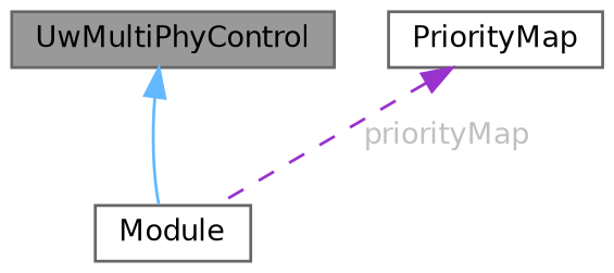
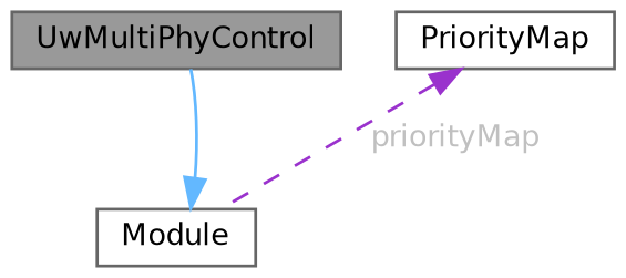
  digraph {
    node [color=gray40 fillcolor=white fontname=Helvetica fontsize=10 shape=box style=filled]
    edge [dir=back fontname=Helvetica fontsize=10 labelfontname=Helvetica labelfontsize=10]
    n1 [fillcolor=grey60 fontcolor=black height=0.2 label=UwMultiPhyControl width=0.4]
    n2 [height=0.2 label=Module width=0.4]
    n3 [height=0.2 label=PriorityMap width=0.4]
-   n1 -> n2 [color=steelblue1 style=solid]
+   n2 -> n1 [color=steelblue1 style=solid]
    n3 -> n2 [color=darkorchid3 fontcolor=grey label=" priorityMap" style=dashed]
  }
